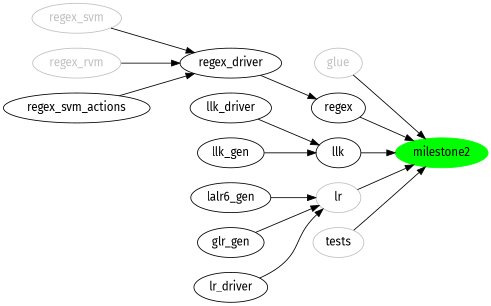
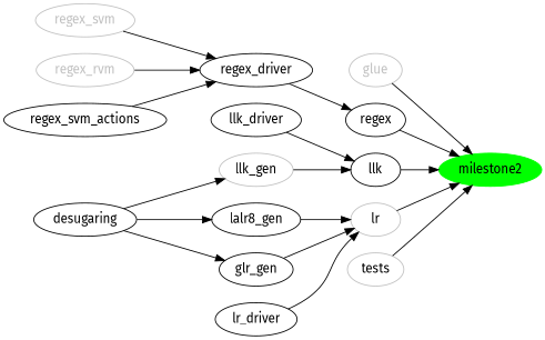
  digraph {
    fontname="Fira Sans"
    rankdir=LR
    node [fontname="Fira Sans"]
    edge [fontname="Fira Sans"]
    glue [color=gray fontcolor=gray]
    regex_svm [color=gray fontcolor=gray]
    regex_rvm [color=gray fontcolor=gray]
    milestone2 [color=green style=filled]
    regex_driver
    regex
    llk
    lr [color=gray]
-   lalr8_gen [label=lalr6_gen]
+   lalr8_gen
    glr_gen
    lr_driver
    tests [color=gray]
    regex_svm_actions
    llk_driver
-   llk_gen
+   llk_gen [color=gray]
+   desugaring
    subgraph sub_1 {
      glue
      regex_svm
      regex_rvm
    }
    glue -> milestone2
    regex_svm -> regex_driver
    regex_rvm -> regex_driver
    regex_driver -> regex
    regex -> milestone2
    llk -> milestone2
    lr -> milestone2
    lalr8_gen -> lr
    glr_gen -> lr
    lr_driver -> lr
    tests -> milestone2
    regex_svm_actions -> regex_driver
    llk_driver -> llk
    llk_gen -> llk
+   desugaring -> lalr8_gen
+   desugaring -> glr_gen
+   desugaring -> llk_gen
  }
